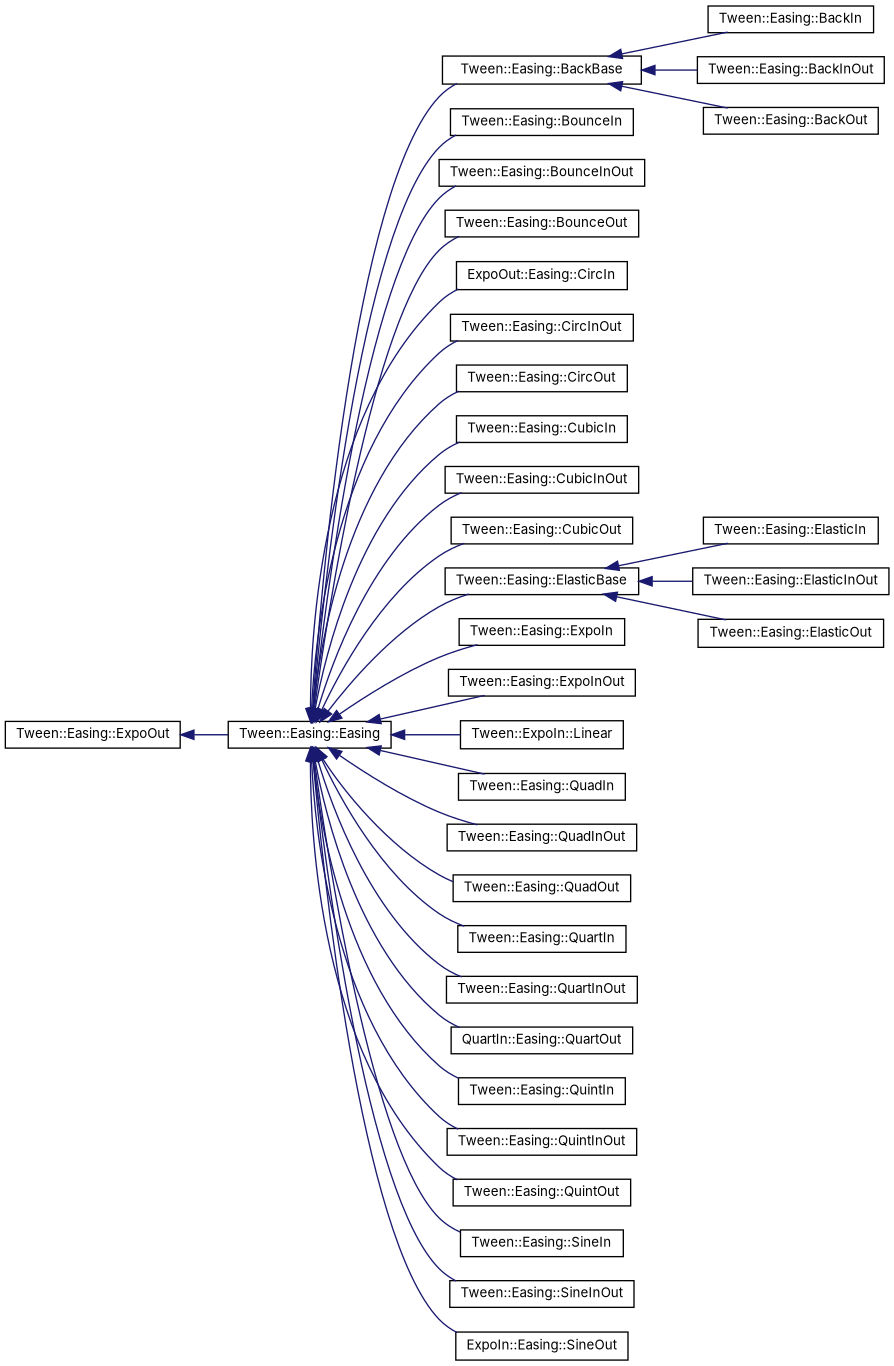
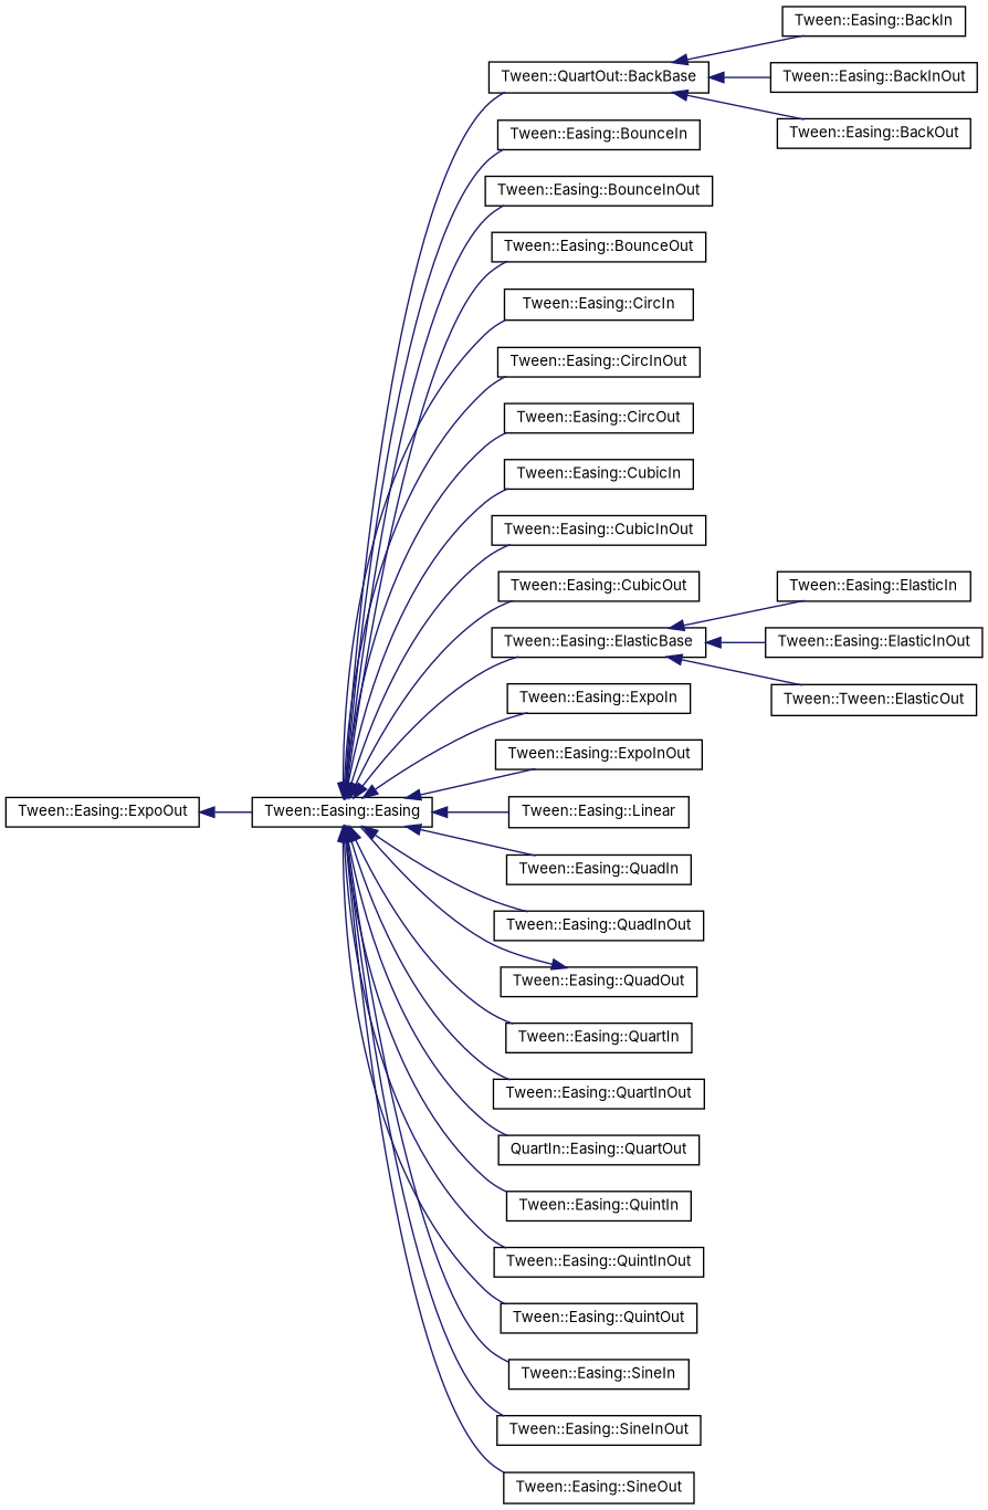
  digraph {
    fontname=Inter
    rankdir=LR
    node [color=black fontname=Inter fontsize=10 shape=record]
    edge [color=midnightblue dir=back fontname=Inter fontsize=10 labelfontname=FreeSans labelfontsize=10 style=solid]
    n1 [height=0.2 label="Tween::Easing::Easing" width=0.4]
-   n2 [height=0.2 label="Tween::Easing::BackBase" width=0.4]
+   n2 [height=0.2 label="Tween::QuartOut::BackBase" width=0.4]
    n3 [height=0.2 label="Tween::Easing::BounceIn" width=0.4]
    n4 [height=0.2 label="Tween::Easing::BounceInOut" width=0.4]
    n5 [height=0.2 label="Tween::Easing::BounceOut" width=0.4]
-   n6 [height=0.2 label="ExpoOut::Easing::CircIn" width=0.4]
+   n6 [height=0.2 label="Tween::Easing::CircIn" width=0.4]
    n7 [height=0.2 label="Tween::Easing::CircInOut" width=0.4]
    n8 [height=0.2 label="Tween::Easing::CircOut" width=0.4]
    n9 [height=0.2 label="Tween::Easing::CubicIn" width=0.4]
    n10 [height=0.2 label="Tween::Easing::CubicInOut" width=0.4]
    n11 [height=0.2 label="Tween::Easing::CubicOut" width=0.4]
    n12 [height=0.2 label="Tween::Easing::ElasticBase" width=0.4]
    n13 [height=0.2 label="Tween::Easing::ExpoIn" width=0.4]
    n14 [height=0.2 label="Tween::Easing::ExpoInOut" width=0.4]
-   n15 [height=0.2 label="Tween::ExpoIn::Linear" width=0.4]
+   n15 [height=0.2 label="Tween::Easing::Linear" width=0.4]
    n16 [height=0.2 label="Tween::Easing::QuadIn" width=0.4]
    n17 [height=0.2 label="Tween::Easing::QuadInOut" width=0.4]
    n18 [height=0.2 label="Tween::Easing::QuadOut" width=0.4]
    n19 [height=0.2 label="Tween::Easing::QuartIn" width=0.4]
    n20 [height=0.2 label="Tween::Easing::QuartInOut" width=0.4]
    n21 [height=0.2 label="QuartIn::Easing::QuartOut" width=0.4]
    n22 [height=0.2 label="Tween::Easing::QuintIn" width=0.4]
    n23 [height=0.2 label="Tween::Easing::QuintInOut" width=0.4]
    n24 [height=0.2 label="Tween::Easing::QuintOut" width=0.4]
    n25 [height=0.2 label="Tween::Easing::SineIn" width=0.4]
    n26 [height=0.2 label="Tween::Easing::SineInOut" width=0.4]
-   n27 [height=0.2 label="ExpoIn::Easing::SineOut" width=0.4]
+   n27 [height=0.2 label="Tween::Easing::SineOut" width=0.4]
    n28 [height=0.2 label="Tween::Easing::BackIn" width=0.4]
    n29 [height=0.2 label="Tween::Easing::BackInOut" width=0.4]
    n30 [height=0.2 label="Tween::Easing::BackOut" width=0.4]
    n31 [height=0.2 label="Tween::Easing::ElasticIn" width=0.4]
    n32 [height=0.2 label="Tween::Easing::ElasticInOut" width=0.4]
-   n33 [height=0.2 label="Tween::Easing::ElasticOut" width=0.4]
+   n33 [height=0.2 label="Tween::Tween::ElasticOut" width=0.4]
    n34 [height=0.2 label="Tween::Easing::ExpoOut" width=0.4]
    n1 -> n2
    n1 -> n3
    n1 -> n4
    n1 -> n5
    n1 -> n6
    n1 -> n7
    n1 -> n8
    n1 -> n9
    n1 -> n10
    n1 -> n11
    n1 -> n12
    n1 -> n13
    n1 -> n14
    n1 -> n15
    n1 -> n16
    n1 -> n17
-   n1 -> n18
+   n18 -> n1
    n1 -> n19
    n1 -> n20
    n1 -> n21
    n1 -> n22
    n1 -> n23
    n1 -> n24
    n1 -> n25
    n1 -> n26
    n1 -> n27
    n2 -> n28
    n2 -> n29
    n2 -> n30
    n12 -> n31
    n12 -> n32
    n12 -> n33
    n34 -> n1
  }
